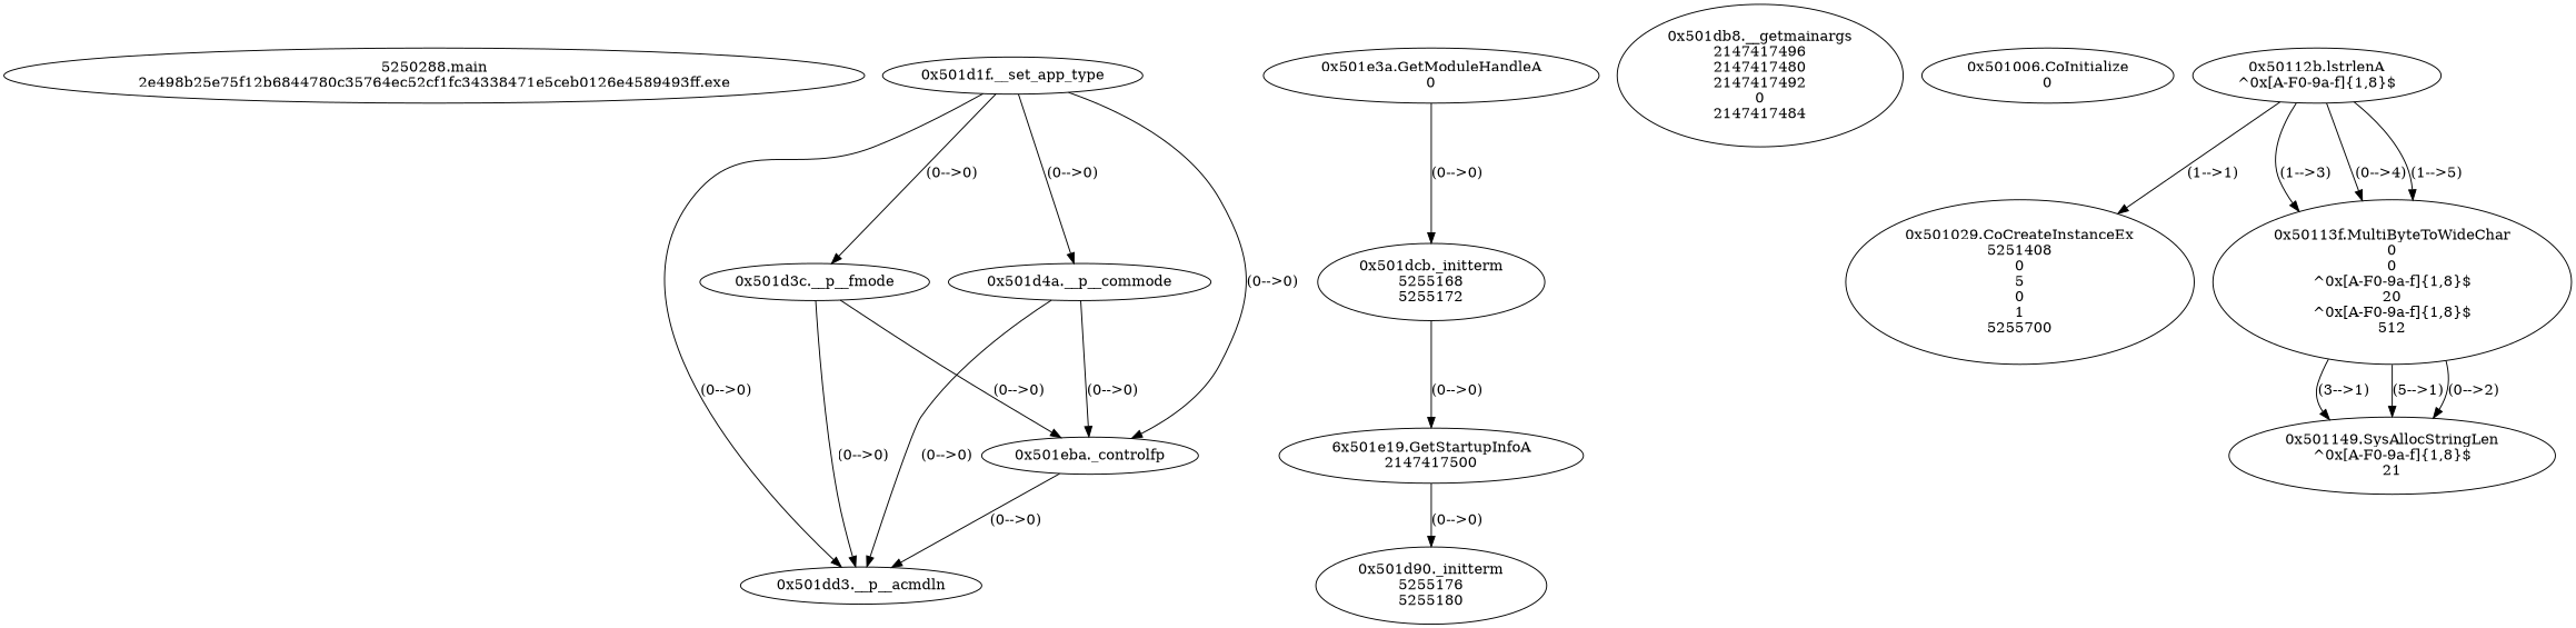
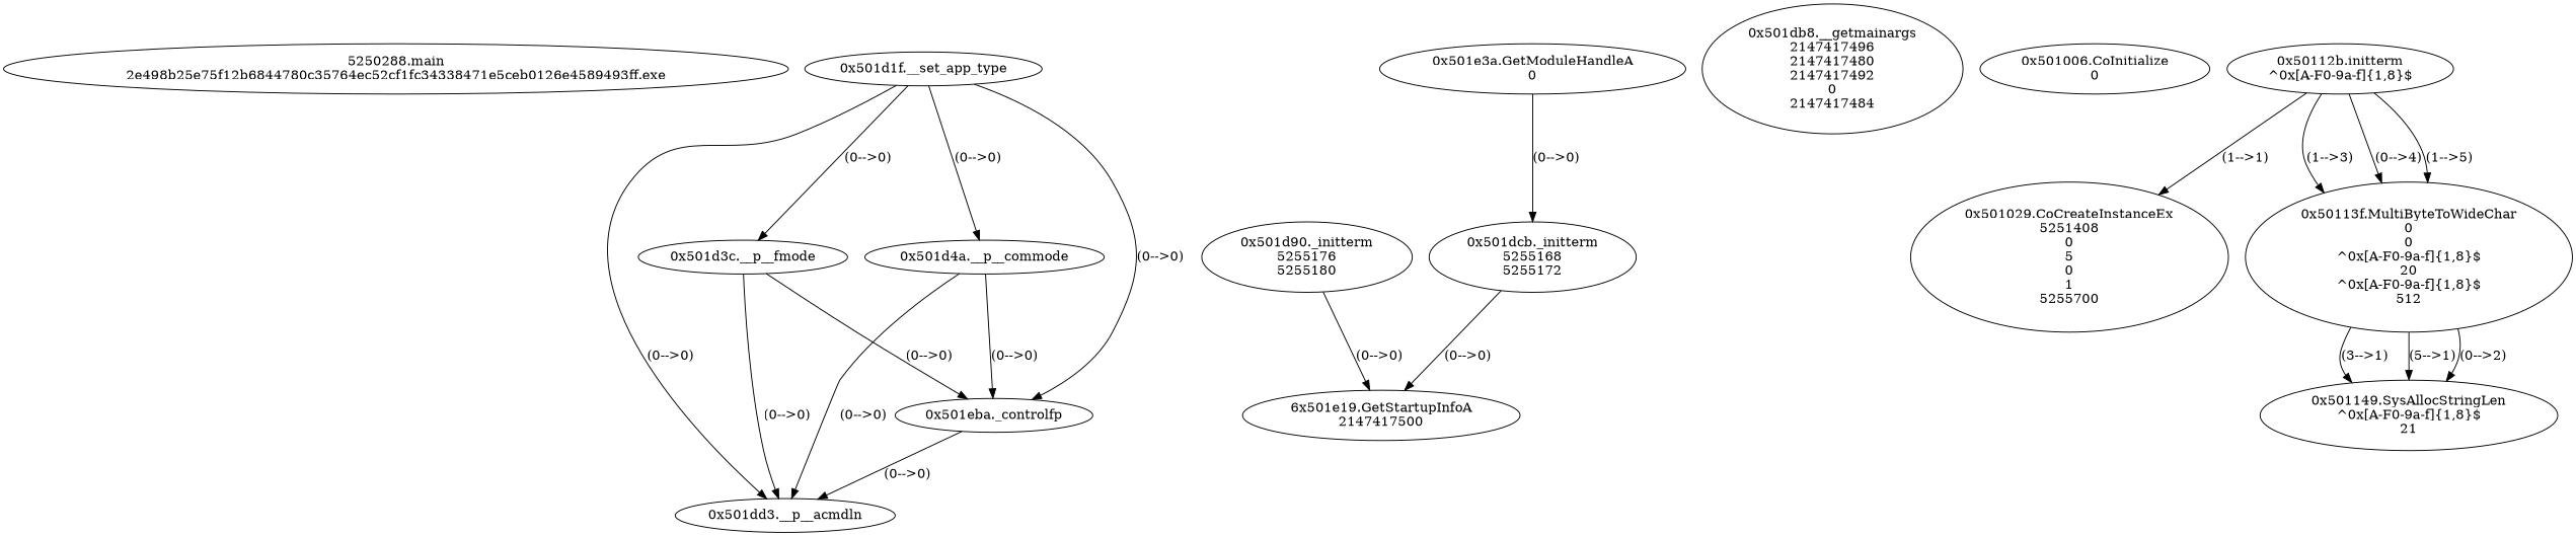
  digraph {
    n1 [label="5250288.main\n2e498b25e75f12b6844780c35764ec52cf1fc34338471e5ceb0126e4589493ff.exe"]
    n2 [label="0x501d1f.__set_app_type\n"]
    n3 [label="0x501d3c.__p__fmode\n"]
    n4 [label="0x501d4a.__p__commode\n"]
    n5 [label="0x501eba._controlfp\n"]
    n6 [label="0x501dd3.__p__acmdln\n"]
    n7 [label="0x501d90._initterm\n5255176\n5255180"]
    n8 [label="6x501e19.GetStartupInfoA\n2147417500"]
    n9 [label="0x501dcb._initterm\n5255168\n5255172"]
    n10 [label="0x501db8.__getmainargs\n2147417496\n2147417480\n2147417492\n0\n2147417484"]
    n11 [label="0x501e3a.GetModuleHandleA\n0"]
    n12 [label="0x501006.CoInitialize\n0"]
    n13 [label="0x501029.CoCreateInstanceEx\n5251408\n0\n5\n0\n1\n5255700"]
-   n14 [label="0x50112b.lstrlenA\n^0x[A-F0-9a-f]{1,8}$"]
+   n14 [label="0x50112b.initterm\n^0x[A-F0-9a-f]{1,8}$"]
    n15 [label="0x50113f.MultiByteToWideChar\n0\n0\n^0x[A-F0-9a-f]{1,8}$\n20\n^0x[A-F0-9a-f]{1,8}$\n512"]
    n16 [label="0x501149.SysAllocStringLen\n^0x[A-F0-9a-f]{1,8}$\n21"]
    n2 -> n3 [label="(0-->0)"]
    n2 -> n4 [label="(0-->0)"]
    n2 -> n5 [label="(0-->0)"]
    n2 -> n6 [label="(0-->0)"]
    n3 -> n5 [label="(0-->0)"]
    n3 -> n6 [label="(0-->0)"]
    n4 -> n5 [label="(0-->0)"]
    n4 -> n6 [label="(0-->0)"]
    n5 -> n6 [label="(0-->0)"]
-   n8 -> n7 [label="(0-->0)"]
+   n7 -> n8 [label="(0-->0)"]
    n9 -> n8 [label="(0-->0)"]
    n11 -> n9 [label="(0-->0)"]
    n14 -> n13 [label="(1-->1)"]
    n14 -> n15 [label="(1-->3)"]
    n14 -> n15 [label="(0-->4)"]
    n14 -> n15 [label="(1-->5)"]
    n15 -> n16 [label="(3-->1)"]
    n15 -> n16 [label="(5-->1)"]
    n15 -> n16 [label="(0-->2)"]
  }
